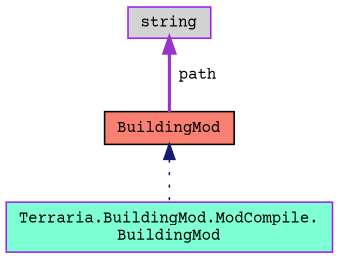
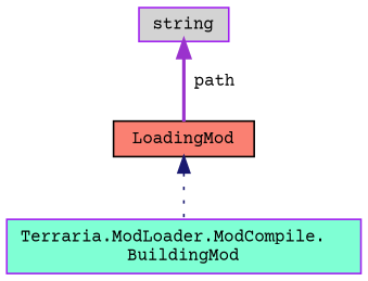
  digraph {
    fontname="Courier Prime"
    node [color=purple fontname="Courier Prime" fontsize=10 shape=record style=filled]
    edge [dir=back fontname="Courier Prime" fontsize=10 labelfontname=Helvetica labelfontsize=10]
-   n1 [fillcolor=aquamarine fontcolor=black height=0.2 label="Terraria.BuildingMod.ModCompile.\lBuildingMod" width=0.4]
-   n2 [color=black fillcolor=salmon height=0.2 label=BuildingMod width=0.4]
+   n1 [fillcolor=aquamarine fontcolor=black height=0.2 label="Terraria.ModLoader.ModCompile.\lBuildingMod" width=0.4]
+   n2 [color=black fillcolor=salmon height=0.2 label=LoadingMod width=0.4]
    n3 [fillcolor=lightgrey height=0.2 label=string width=0.4]
    n2 -> n1 [color=midnightblue style=dotted]
    n3 -> n2 [color=darkorchid3 label=" path" style=bold]
  }
